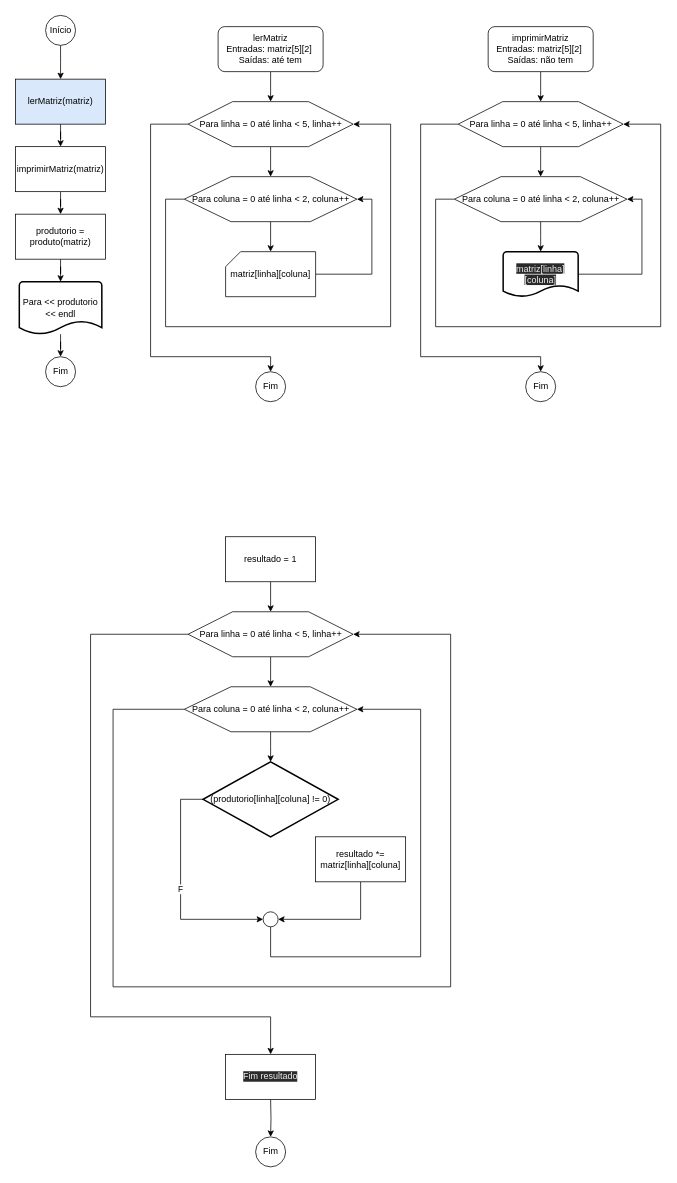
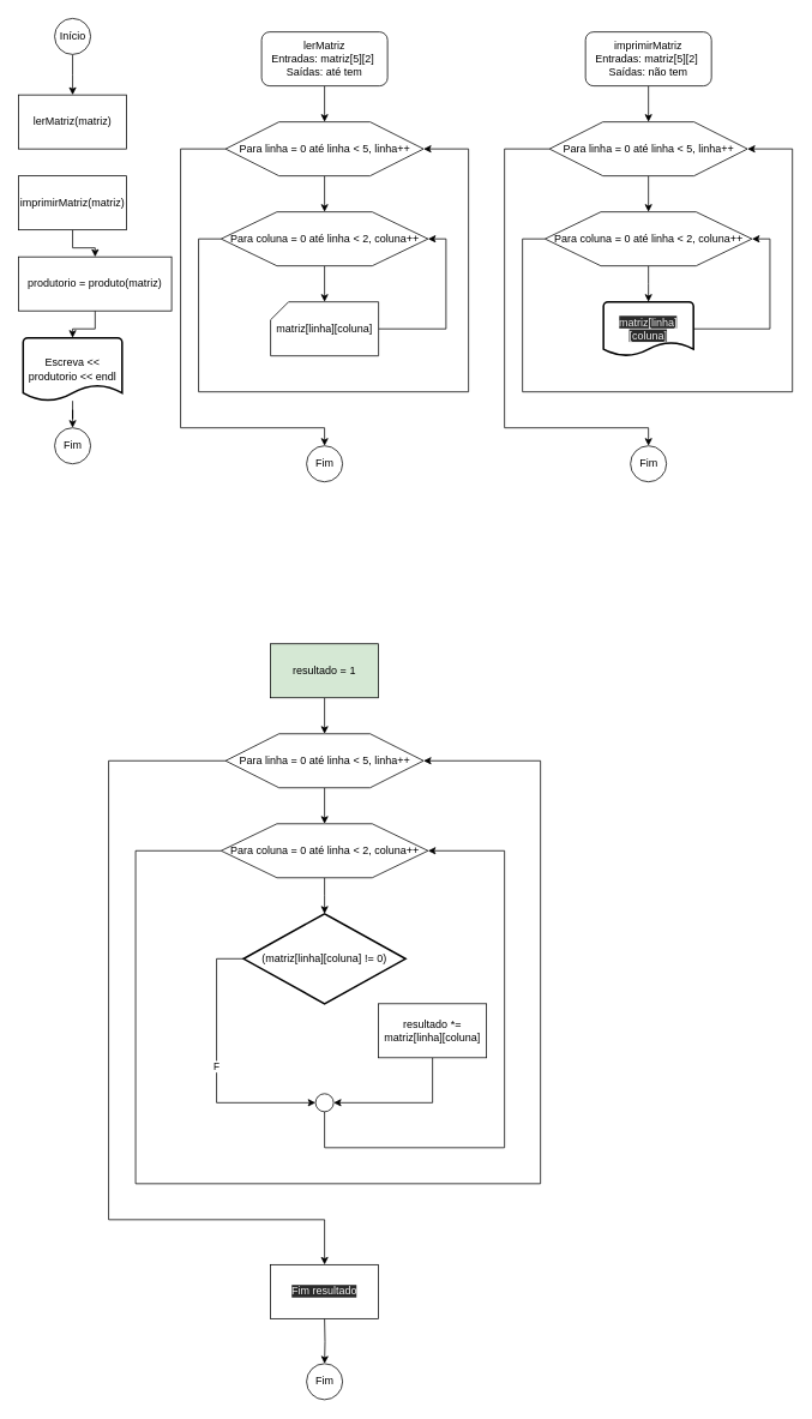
  <mxCell id="0" />
  <mxCell id="1" parent="0" />
  <mxCell id="2" value="" style="edgeStyle=orthogonalEdgeStyle;rounded=0;orthogonalLoop=1;jettySize=auto;html=1;" edge="1" parent="1" source="3"><mxGeometry relative="1" as="geometry"><mxPoint x="80" y="105" as="targetPoint" /></mxGeometry></mxCell>
  <mxCell id="3" value="Início" style="verticalLabelPosition=middle;verticalAlign=middle;html=1;shape=mxgraph.flowchart.on-page_reference;labelPosition=center;align=center;" vertex="1" parent="1"><mxGeometry x="60" y="20" width="40" height="40" as="geometry" /></mxCell>
- <mxCell id="4" value="" style="edgeStyle=orthogonalEdgeStyle;rounded=0;orthogonalLoop=1;jettySize=auto;html=1;" edge="1" parent="1" source="5" target="7"><mxGeometry relative="1" as="geometry" /></mxCell>
- <mxCell id="5" value="lerMatriz(matriz)" style="rounded=0;whiteSpace=wrap;html=1;fillColor=#dae8fc;" vertex="1" parent="1"><mxGeometry x="20" y="105" width="120" height="60" as="geometry" /></mxCell>
+ <mxCell id="5" value="lerMatriz(matriz)" style="rounded=0;whiteSpace=wrap;html=1;" vertex="1" parent="1"><mxGeometry x="20" y="105" width="120" height="60" as="geometry" /></mxCell>
  <mxCell id="6" value="" style="edgeStyle=orthogonalEdgeStyle;rounded=0;orthogonalLoop=1;jettySize=auto;html=1;" edge="1" parent="1" source="7" target="9"><mxGeometry relative="1" as="geometry" /></mxCell>
  <mxCell id="7" value="imprimirMatriz(matriz)" style="rounded=0;whiteSpace=wrap;html=1;" vertex="1" parent="1"><mxGeometry x="20" y="195" width="120" height="60" as="geometry" /></mxCell>
  <mxCell id="8" value="" style="edgeStyle=orthogonalEdgeStyle;rounded=0;orthogonalLoop=1;jettySize=auto;html=1;" edge="1" parent="1" source="9" target="11"><mxGeometry relative="1" as="geometry" /></mxCell>
- <mxCell id="9" value="produtorio = produto(matriz)" style="rounded=0;whiteSpace=wrap;html=1;" vertex="1" parent="1"><mxGeometry x="20" y="285" width="120" height="60" as="geometry" /></mxCell>
+ <mxCell id="9" value="produtorio = produto(matriz)" style="rounded=0;whiteSpace=wrap;html=1;" vertex="1" parent="1"><mxGeometry x="20" y="285" width="170" height="60" as="geometry" /></mxCell>
  <mxCell id="10" value="" style="edgeStyle=orthogonalEdgeStyle;rounded=0;orthogonalLoop=1;jettySize=auto;html=1;" edge="1" parent="1" source="11" target="12"><mxGeometry relative="1" as="geometry" /></mxCell>
- <mxCell id="11" value="Para &amp;lt;&amp;lt; produtorio &amp;lt;&amp;lt; endl" style="strokeWidth=2;html=1;shape=mxgraph.flowchart.document2;whiteSpace=wrap;size=0.25;" vertex="1" parent="1"><mxGeometry x="25" y="375" width="110" height="70" as="geometry" /></mxCell>
+ <mxCell id="11" value="Escreva &amp;lt;&amp;lt; produtorio &amp;lt;&amp;lt; endl" style="strokeWidth=2;html=1;shape=mxgraph.flowchart.document2;whiteSpace=wrap;size=0.25;" vertex="1" parent="1"><mxGeometry x="25" y="375" width="110" height="70" as="geometry" /></mxCell>
  <mxCell id="12" value="Fim" style="verticalLabelPosition=middle;verticalAlign=middle;html=1;shape=mxgraph.flowchart.on-page_reference;labelPosition=center;align=center;" vertex="1" parent="1"><mxGeometry x="60" y="475" width="40" height="40" as="geometry" /></mxCell>
  <mxCell id="13" value="" style="edgeStyle=orthogonalEdgeStyle;rounded=0;orthogonalLoop=1;jettySize=auto;html=1;" edge="1" parent="1" source="14" target="17"><mxGeometry relative="1" as="geometry" /></mxCell>
  <mxCell id="14" value="lerMatriz&lt;br&gt;Entradas: matriz[5][2]&amp;nbsp;&lt;br&gt;Saídas: até tem" style="rounded=1;whiteSpace=wrap;html=1;" vertex="1" parent="1"><mxGeometry x="290" y="35" width="140" height="60" as="geometry" /></mxCell>
  <mxCell id="15" value="" style="edgeStyle=orthogonalEdgeStyle;rounded=0;orthogonalLoop=1;jettySize=auto;html=1;" edge="1" parent="1" source="17" target="20"><mxGeometry relative="1" as="geometry" /></mxCell>
  <mxCell id="16" style="edgeStyle=orthogonalEdgeStyle;rounded=0;orthogonalLoop=1;jettySize=auto;html=1;" edge="1" parent="1" source="17"><mxGeometry relative="1" as="geometry"><mxPoint x="360" y="495" as="targetPoint" /><Array as="points"><mxPoint x="200" y="165" /><mxPoint x="200" y="475" /><mxPoint x="360" y="475" /></Array></mxGeometry></mxCell>
  <mxCell id="17" value="Para linha = 0 até linha &amp;lt; 5, linha++" style="verticalLabelPosition=middle;verticalAlign=middle;html=1;shape=hexagon;perimeter=hexagonPerimeter2;arcSize=6;size=0.27;labelPosition=center;align=center;" vertex="1" parent="1"><mxGeometry x="250" y="135" width="220" height="60" as="geometry" /></mxCell>
  <mxCell id="18" value="" style="edgeStyle=orthogonalEdgeStyle;rounded=0;orthogonalLoop=1;jettySize=auto;html=1;" edge="1" parent="1" source="20" target="22"><mxGeometry relative="1" as="geometry" /></mxCell>
  <mxCell id="19" style="edgeStyle=orthogonalEdgeStyle;rounded=0;orthogonalLoop=1;jettySize=auto;html=1;entryX=1;entryY=0.5;entryDx=0;entryDy=0;" edge="1" parent="1" source="20" target="17"><mxGeometry relative="1" as="geometry"><Array as="points"><mxPoint x="220" y="265" /><mxPoint x="220" y="435" /><mxPoint x="520" y="435" /><mxPoint x="520" y="165" /></Array></mxGeometry></mxCell>
  <mxCell id="20" value="Para coluna = 0 até linha &amp;lt; 2, coluna++" style="verticalLabelPosition=middle;verticalAlign=middle;html=1;shape=hexagon;perimeter=hexagonPerimeter2;arcSize=6;size=0.27;labelPosition=center;align=center;" vertex="1" parent="1"><mxGeometry x="245" y="235" width="230" height="60" as="geometry" /></mxCell>
  <mxCell id="21" style="edgeStyle=orthogonalEdgeStyle;rounded=0;orthogonalLoop=1;jettySize=auto;html=1;entryX=1;entryY=0.5;entryDx=0;entryDy=0;" edge="1" parent="1" source="22" target="20"><mxGeometry relative="1" as="geometry"><Array as="points"><mxPoint x="495" y="365" /><mxPoint x="495" y="265" /></Array></mxGeometry></mxCell>
  <mxCell id="22" value="matriz[linha][coluna]" style="verticalLabelPosition=middle;verticalAlign=middle;html=1;shape=card;whiteSpace=wrap;size=20;arcSize=12;labelPosition=center;align=center;" vertex="1" parent="1"><mxGeometry x="300" y="335" width="120" height="60" as="geometry" /></mxCell>
  <mxCell id="23" value="Fim" style="verticalLabelPosition=middle;verticalAlign=middle;html=1;shape=mxgraph.flowchart.on-page_reference;labelPosition=center;align=center;" vertex="1" parent="1"><mxGeometry x="340" y="495" width="40" height="40" as="geometry" /></mxCell>
  <mxCell id="24" value="" style="edgeStyle=orthogonalEdgeStyle;rounded=0;orthogonalLoop=1;jettySize=auto;html=1;" edge="1" parent="1" source="25" target="28"><mxGeometry relative="1" as="geometry" /></mxCell>
  <mxCell id="25" value="imprimirMatriz&lt;br&gt;Entradas: matriz[5][2]&amp;nbsp;&lt;br&gt;Saídas: não tem" style="rounded=1;whiteSpace=wrap;html=1;" vertex="1" parent="1"><mxGeometry x="650" y="35" width="140" height="60" as="geometry" /></mxCell>
  <mxCell id="26" value="" style="edgeStyle=orthogonalEdgeStyle;rounded=0;orthogonalLoop=1;jettySize=auto;html=1;" edge="1" parent="1" source="28" target="31"><mxGeometry relative="1" as="geometry" /></mxCell>
  <mxCell id="27" style="edgeStyle=orthogonalEdgeStyle;rounded=0;orthogonalLoop=1;jettySize=auto;html=1;" edge="1" parent="1" source="28"><mxGeometry relative="1" as="geometry"><mxPoint x="720" y="495" as="targetPoint" /><Array as="points"><mxPoint x="560" y="165" /><mxPoint x="560" y="475" /><mxPoint x="720" y="475" /></Array></mxGeometry></mxCell>
  <mxCell id="28" value="Para linha = 0 até linha &amp;lt; 5, linha++" style="verticalLabelPosition=middle;verticalAlign=middle;html=1;shape=hexagon;perimeter=hexagonPerimeter2;arcSize=6;size=0.27;labelPosition=center;align=center;" vertex="1" parent="1"><mxGeometry x="610" y="135" width="220" height="60" as="geometry" /></mxCell>
  <mxCell id="29" value="" style="edgeStyle=orthogonalEdgeStyle;rounded=0;orthogonalLoop=1;jettySize=auto;html=1;" edge="1" parent="1" source="31"><mxGeometry relative="1" as="geometry"><mxPoint x="720" y="335" as="targetPoint" /></mxGeometry></mxCell>
  <mxCell id="30" style="edgeStyle=orthogonalEdgeStyle;rounded=0;orthogonalLoop=1;jettySize=auto;html=1;entryX=1;entryY=0.5;entryDx=0;entryDy=0;" edge="1" parent="1" source="31" target="28"><mxGeometry relative="1" as="geometry"><Array as="points"><mxPoint x="580" y="265" /><mxPoint x="580" y="435" /><mxPoint x="880" y="435" /><mxPoint x="880" y="165" /></Array></mxGeometry></mxCell>
  <mxCell id="31" value="Para coluna = 0 até linha &amp;lt; 2, coluna++" style="verticalLabelPosition=middle;verticalAlign=middle;html=1;shape=hexagon;perimeter=hexagonPerimeter2;arcSize=6;size=0.27;labelPosition=center;align=center;" vertex="1" parent="1"><mxGeometry x="605" y="235" width="230" height="60" as="geometry" /></mxCell>
  <mxCell id="32" style="edgeStyle=orthogonalEdgeStyle;rounded=0;orthogonalLoop=1;jettySize=auto;html=1;entryX=1;entryY=0.5;entryDx=0;entryDy=0;exitX=1;exitY=0.5;exitDx=0;exitDy=0;exitPerimeter=0;" edge="1" parent="1" source="34" target="31"><mxGeometry relative="1" as="geometry"><Array as="points"><mxPoint x="855" y="365" /><mxPoint x="855" y="265" /></Array><mxPoint x="780" y="365" as="sourcePoint" /></mxGeometry></mxCell>
  <mxCell id="33" value="Fim" style="verticalLabelPosition=middle;verticalAlign=middle;html=1;shape=mxgraph.flowchart.on-page_reference;labelPosition=center;align=center;" vertex="1" parent="1"><mxGeometry x="700" y="495" width="40" height="40" as="geometry" /></mxCell>
  <mxCell id="34" value="&lt;span style=&quot;color: rgb(240, 240, 240); font-family: Helvetica; font-size: 12px; font-style: normal; font-variant-ligatures: normal; font-variant-caps: normal; font-weight: 400; letter-spacing: normal; orphans: 2; text-align: center; text-indent: 0px; text-transform: none; widows: 2; word-spacing: 0px; -webkit-text-stroke-width: 0px; background-color: rgb(42, 42, 42); text-decoration-thickness: initial; text-decoration-style: initial; text-decoration-color: initial; float: none; display: inline !important;&quot;&gt;matriz[linha][coluna]&lt;/span&gt;" style="strokeWidth=2;html=1;shape=mxgraph.flowchart.document2;whiteSpace=wrap;size=0.25;" vertex="1" parent="1"><mxGeometry x="670" y="335" width="100" height="60" as="geometry" /></mxCell>
  <mxCell id="35" value="" style="edgeStyle=orthogonalEdgeStyle;rounded=0;orthogonalLoop=1;jettySize=auto;html=1;" edge="1" parent="1" source="36" target="39"><mxGeometry relative="1" as="geometry" /></mxCell>
- <mxCell id="36" value="resultado = 1" style="rounded=0;whiteSpace=wrap;html=1;" vertex="1" parent="1"><mxGeometry x="300" y="715" width="120" height="60" as="geometry" /></mxCell>
+ <mxCell id="36" value="resultado = 1" style="rounded=0;whiteSpace=wrap;html=1;fillColor=#d5e8d4;" vertex="1" parent="1"><mxGeometry x="300" y="715" width="120" height="60" as="geometry" /></mxCell>
  <mxCell id="37" value="" style="edgeStyle=orthogonalEdgeStyle;rounded=0;orthogonalLoop=1;jettySize=auto;html=1;" edge="1" parent="1" source="39" target="42"><mxGeometry relative="1" as="geometry" /></mxCell>
  <mxCell id="38" style="edgeStyle=orthogonalEdgeStyle;rounded=0;orthogonalLoop=1;jettySize=auto;html=1;" edge="1" parent="1" source="39"><mxGeometry relative="1" as="geometry"><mxPoint x="360" y="1405" as="targetPoint" /><Array as="points"><mxPoint x="120" y="845" /><mxPoint x="120" y="1355" /><mxPoint x="360" y="1355" /></Array></mxGeometry></mxCell>
  <mxCell id="39" value="Para linha = 0 até linha &amp;lt; 5, linha++" style="verticalLabelPosition=middle;verticalAlign=middle;html=1;shape=hexagon;perimeter=hexagonPerimeter2;arcSize=6;size=0.27;labelPosition=center;align=center;" vertex="1" parent="1"><mxGeometry x="250" y="815" width="220" height="60" as="geometry" /></mxCell>
  <mxCell id="40" value="" style="edgeStyle=orthogonalEdgeStyle;rounded=0;orthogonalLoop=1;jettySize=auto;html=1;" edge="1" parent="1" source="42"><mxGeometry relative="1" as="geometry"><mxPoint x="360" y="1015" as="targetPoint" /></mxGeometry></mxCell>
  <mxCell id="41" style="edgeStyle=orthogonalEdgeStyle;rounded=0;orthogonalLoop=1;jettySize=auto;html=1;entryX=1;entryY=0.5;entryDx=0;entryDy=0;" edge="1" parent="1" source="42" target="39"><mxGeometry relative="1" as="geometry"><Array as="points"><mxPoint x="150" y="945" /><mxPoint x="150" y="1315" /><mxPoint x="600" y="1315" /><mxPoint x="600" y="845" /></Array></mxGeometry></mxCell>
  <mxCell id="42" value="Para coluna = 0 até linha &amp;lt; 2, coluna++" style="verticalLabelPosition=middle;verticalAlign=middle;html=1;shape=hexagon;perimeter=hexagonPerimeter2;arcSize=6;size=0.27;labelPosition=center;align=center;" vertex="1" parent="1"><mxGeometry x="245" y="915" width="230" height="60" as="geometry" /></mxCell>
  <mxCell id="43" style="edgeStyle=orthogonalEdgeStyle;rounded=0;orthogonalLoop=1;jettySize=auto;html=1;entryX=1;entryY=0.5;entryDx=0;entryDy=0;entryPerimeter=0;" edge="1" parent="1" source="44" target="48"><mxGeometry relative="1" as="geometry"><Array as="points"><mxPoint x="480" y="1225" /></Array></mxGeometry></mxCell>
  <mxCell id="44" value="resultado *= matriz[linha][coluna]" style="rounded=0;whiteSpace=wrap;html=1;" vertex="1" parent="1"><mxGeometry x="420" y="1115" width="120" height="60" as="geometry" /></mxCell>
  <mxCell id="45" value="F" style="edgeStyle=orthogonalEdgeStyle;rounded=0;orthogonalLoop=1;jettySize=auto;html=1;entryX=0;entryY=0.5;entryDx=0;entryDy=0;entryPerimeter=0;" edge="1" parent="1" source="46" target="48"><mxGeometry relative="1" as="geometry"><Array as="points"><mxPoint x="240" y="1065" /><mxPoint x="240" y="1225" /></Array></mxGeometry></mxCell>
- <mxCell id="46" value="(produtorio[linha][coluna] != 0)" style="strokeWidth=2;html=1;shape=mxgraph.flowchart.decision;whiteSpace=wrap;" vertex="1" parent="1"><mxGeometry x="270" y="1015" width="180" height="100" as="geometry" /></mxCell>
+ <mxCell id="46" value="(matriz[linha][coluna] != 0)" style="strokeWidth=2;html=1;shape=mxgraph.flowchart.decision;whiteSpace=wrap;" vertex="1" parent="1"><mxGeometry x="270" y="1015" width="180" height="100" as="geometry" /></mxCell>
  <mxCell id="47" style="edgeStyle=orthogonalEdgeStyle;rounded=0;orthogonalLoop=1;jettySize=auto;html=1;entryX=1;entryY=0.5;entryDx=0;entryDy=0;" edge="1" parent="1" source="48" target="42"><mxGeometry relative="1" as="geometry"><Array as="points"><mxPoint x="360" y="1275" /><mxPoint x="560" y="1275" /><mxPoint x="560" y="945" /></Array></mxGeometry></mxCell>
  <mxCell id="48" value="" style="verticalLabelPosition=bottom;verticalAlign=top;html=1;shape=mxgraph.flowchart.on-page_reference;" vertex="1" parent="1"><mxGeometry x="350" y="1215" width="20" height="20" as="geometry" /></mxCell>
  <mxCell id="49" value="Fim" style="verticalLabelPosition=middle;verticalAlign=middle;html=1;shape=mxgraph.flowchart.on-page_reference;labelPosition=center;align=center;" vertex="1" parent="1"><mxGeometry x="340" y="1515" width="40" height="40" as="geometry" /></mxCell>
  <mxCell id="50" value="" style="edgeStyle=orthogonalEdgeStyle;rounded=0;orthogonalLoop=1;jettySize=auto;html=1;" edge="1" parent="1" target="49"><mxGeometry relative="1" as="geometry"><mxPoint x="360" y="1465" as="sourcePoint" /></mxGeometry></mxCell>
  <mxCell id="51" value="&lt;span style=&quot;color: rgb(240, 240, 240); font-family: Helvetica; font-size: 12px; font-style: normal; font-variant-ligatures: normal; font-variant-caps: normal; font-weight: 400; letter-spacing: normal; orphans: 2; text-align: center; text-indent: 0px; text-transform: none; widows: 2; word-spacing: 0px; -webkit-text-stroke-width: 0px; background-color: rgb(42, 42, 42); text-decoration-thickness: initial; text-decoration-style: initial; text-decoration-color: initial; float: none; display: inline !important;&quot;&gt;Fim resultado&lt;/span&gt;" style="rounded=0;whiteSpace=wrap;html=1;" vertex="1" parent="1"><mxGeometry x="300" y="1405" width="120" height="60" as="geometry" /></mxCell>
